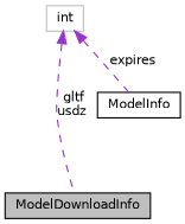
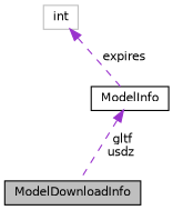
  digraph {
    node [color=black fillcolor=white fontname=Helvetica fontsize=10 shape=record style=filled]
    edge [color=darkorchid3 dir=back fontname=Helvetica fontsize=10 labelfontname=Helvetica labelfontsize=10 style=dashed]
    n1 [fillcolor=grey75 fontcolor=black height=0.2 label=ModelDownloadInfo width=0.4]
    n2 [height=0.2 label=ModelInfo width=0.4]
    n3 [color=grey75 height=0.2 label=int width=0.4]
-   n3 -> n1 [label=" gltf\nusdz"]
+   n2 -> n1 [label=" gltf\nusdz"]
    n3 -> n2 [label=" expires"]
  }
